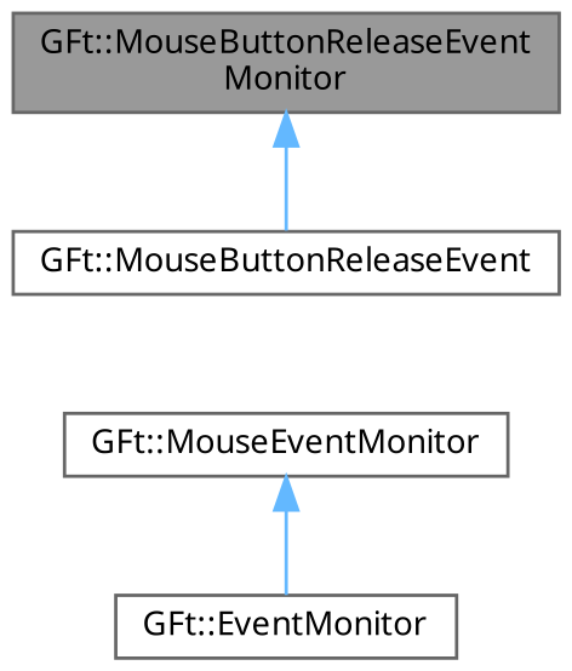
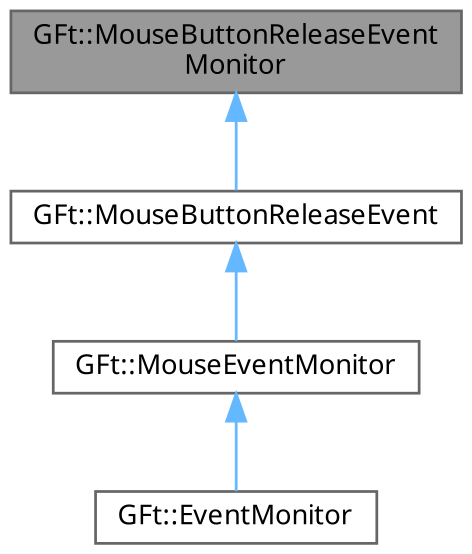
  digraph {
    fontname="Noto Sans"
    node [color=gray40 fillcolor=white fontname="Noto Sans" fontsize=10 shape=box style=filled]
    edge [color=steelblue1 dir=back fontname="Noto Sans" fontsize=10 labelfontname=Helvetica labelfontsize=10 style=solid]
    n1 [fillcolor=grey60 fontcolor=black height=0.2 label="GFt::MouseButtonReleaseEvent\lMonitor" width=0.4]
    n2 [height=0.2 label="GFt::MouseButtonReleaseEvent" width=0.4]
    n3 [height=0.2 label="GFt::MouseEventMonitor" width=0.4]
    n4 [height=0.2 label="GFt::EventMonitor" width=0.4]
    n1 -> n2
+   n2 -> n3
    n3 -> n4
  }
